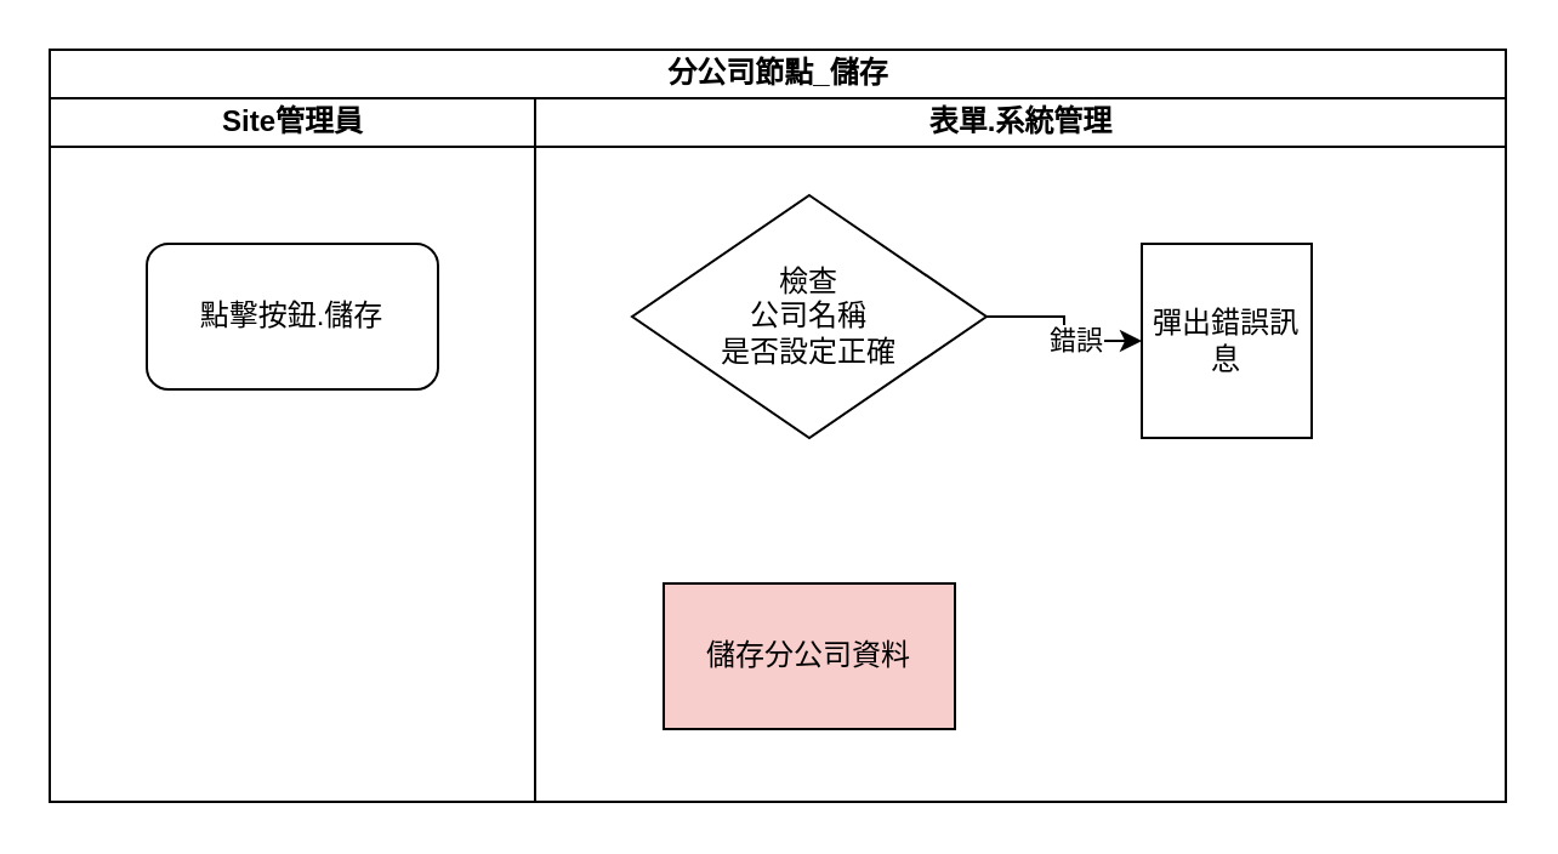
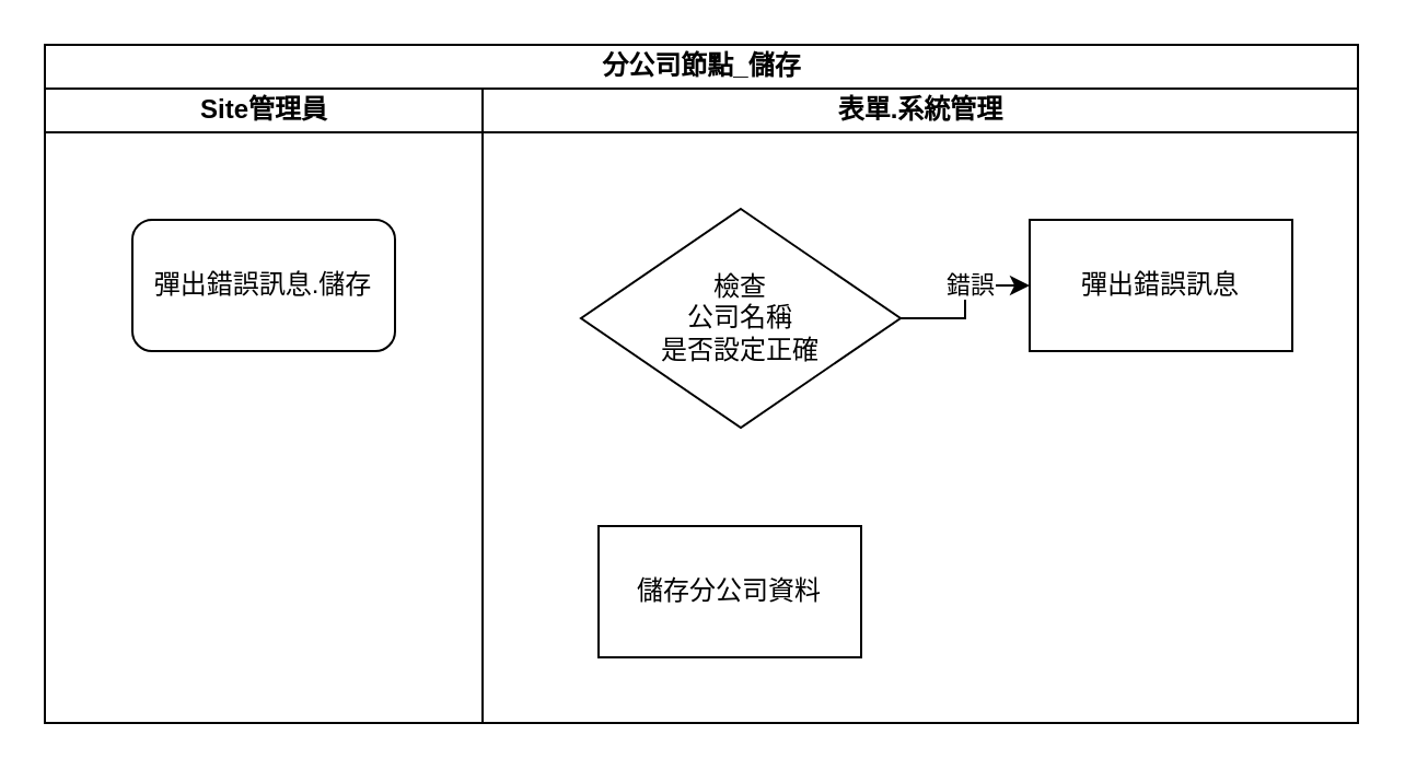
  <mxCell id="0" />
  <mxCell id="1" parent="0" />
  <mxCell id="2" value="分公司節點_儲存" style="swimlane;html=1;childLayout=stackLayout;resizeParent=1;resizeParentMax=0;startSize=20;" vertex="1" parent="1"><mxGeometry x="20" y="20" width="600" height="310" as="geometry" /></mxCell>
  <mxCell id="3" value="Site管理員" style="swimlane;html=1;startSize=20;" vertex="1" parent="2"><mxGeometry y="20" width="200" height="290" as="geometry" /></mxCell>
- <mxCell id="4" value="點擊按鈕.儲存" style="rounded=1;whiteSpace=wrap;html=1;" vertex="1" parent="3"><mxGeometry x="40" y="60" width="120" height="60" as="geometry" /></mxCell>
+ <mxCell id="4" value="彈出錯誤訊息.儲存" style="rounded=1;whiteSpace=wrap;html=1;" vertex="1" parent="3"><mxGeometry x="40" y="60" width="120" height="60" as="geometry" /></mxCell>
  <mxCell id="5" value="表單.系統管理" style="swimlane;html=1;startSize=20;" vertex="1" parent="2"><mxGeometry x="200" y="20" width="400" height="290" as="geometry" /></mxCell>
  <mxCell id="6" style="edgeStyle=orthogonalEdgeStyle;rounded=0;orthogonalLoop=1;jettySize=auto;html=1;exitX=1;exitY=0.5;exitDx=0;exitDy=0;entryX=0;entryY=0.5;entryDx=0;entryDy=0;" edge="1" parent="5" source="8" target="10"><mxGeometry relative="1" as="geometry" /></mxCell>
  <mxCell id="7" value="錯誤" style="edgeLabel;html=1;align=center;verticalAlign=middle;resizable=0;points=[];" vertex="1" connectable="0" parent="6"><mxGeometry x="0.231" y="1" relative="1" as="geometry"><mxPoint as="offset" /></mxGeometry></mxCell>
- <mxCell id="8" value="檢查&lt;br&gt;公司名稱&lt;br&gt;是否設定正確" style="rhombus;whiteSpace=wrap;html=1;" vertex="1" parent="5"><mxGeometry x="40" y="40" width="146" height="100" as="geometry" /></mxCell>
- <mxCell id="9" value="儲存分公司資料" style="rounded=0;whiteSpace=wrap;html=1;fillColor=#f8cecc;" vertex="1" parent="5"><mxGeometry x="53" y="200" width="120" height="60" as="geometry" /></mxCell>
- <mxCell id="10" value="彈出錯誤訊息" style="rounded=0;whiteSpace=wrap;html=1;" vertex="1" parent="5"><mxGeometry x="250" y="60" width="70" height="80" as="geometry" /></mxCell>
+ <mxCell id="8" value="檢查&lt;br&gt;公司名稱&lt;br&gt;是否設定正確" style="rhombus;whiteSpace=wrap;html=1;" vertex="1" parent="5"><mxGeometry x="45" y="55" width="146" height="100" as="geometry" /></mxCell>
+ <mxCell id="9" value="儲存分公司資料" style="rounded=0;whiteSpace=wrap;html=1;" vertex="1" parent="5"><mxGeometry x="53" y="200" width="120" height="60" as="geometry" /></mxCell>
+ <mxCell id="10" value="彈出錯誤訊息" style="rounded=0;whiteSpace=wrap;html=1;" vertex="1" parent="5"><mxGeometry x="250" y="60" width="120" height="60" as="geometry" /></mxCell>
